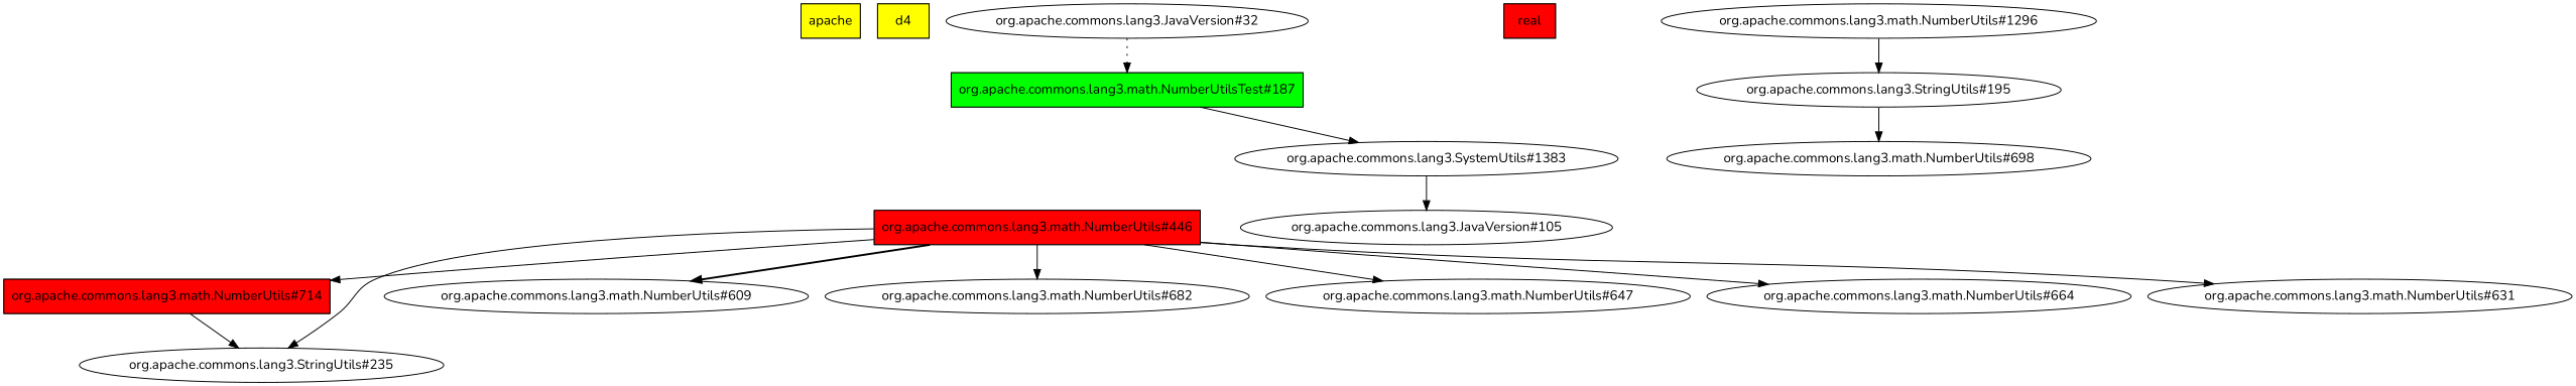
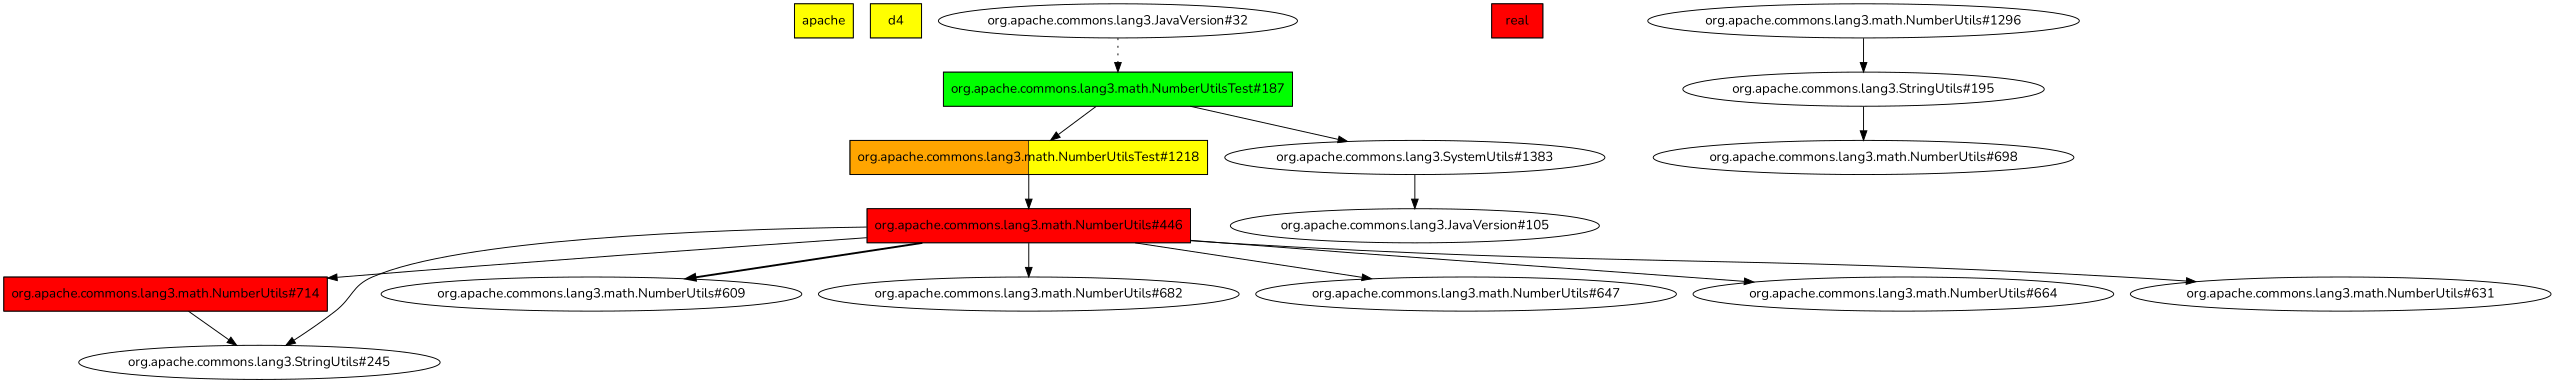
  digraph {
    fontname=Nunito
    node [fontname=Nunito]
    edge [fontname=Nunito]
    n1 [fillcolor=yellow label=apache shape=box style=striped]
    d4 [fillcolor=yellow shape=box style=striped]
    "org.apache.commons.lang3.math.NumberUtilsTest#187" [fillcolor=green shape=box style=striped]
+   "org.apache.commons.lang3.math.NumberUtilsTest#1218" [fillcolor="orange:yellow" shape=box style=striped]
    "org.apache.commons.lang3.SystemUtils#1383"
    "org.apache.commons.lang3.math.NumberUtils#446" [fillcolor=red shape=box style=striped]
    "org.apache.commons.lang3.math.NumberUtils#714" [fillcolor=red shape=box style=striped]
-   "org.apache.commons.lang3.StringUtils#235"
+   "org.apache.commons.lang3.StringUtils#235" [label="org.apache.commons.lang3.StringUtils#245"]
    "org.apache.commons.lang3.math.NumberUtils#609"
    "org.apache.commons.lang3.math.NumberUtils#682"
    "org.apache.commons.lang3.math.NumberUtils#647"
    "org.apache.commons.lang3.math.NumberUtils#664"
    "org.apache.commons.lang3.math.NumberUtils#631"
    "org.apache.commons.lang3.JavaVersion#105"
    real [fillcolor=red shape=box style=striped]
    "org.apache.commons.lang3.math.NumberUtils#1296"
    "org.apache.commons.lang3.StringUtils#195"
    "org.apache.commons.lang3.JavaVersion#32"
    "org.apache.commons.lang3.math.NumberUtils#698"
+   "org.apache.commons.lang3.math.NumberUtilsTest#187" -> "org.apache.commons.lang3.math.NumberUtilsTest#1218"
    "org.apache.commons.lang3.math.NumberUtilsTest#187" -> "org.apache.commons.lang3.SystemUtils#1383"
+   "org.apache.commons.lang3.math.NumberUtilsTest#1218" -> "org.apache.commons.lang3.math.NumberUtils#446"
    "org.apache.commons.lang3.SystemUtils#1383" -> "org.apache.commons.lang3.JavaVersion#105"
    "org.apache.commons.lang3.math.NumberUtils#446" -> "org.apache.commons.lang3.math.NumberUtils#714"
    "org.apache.commons.lang3.math.NumberUtils#446" -> "org.apache.commons.lang3.StringUtils#235"
    "org.apache.commons.lang3.math.NumberUtils#446" -> "org.apache.commons.lang3.math.NumberUtils#609" [style=bold]
    "org.apache.commons.lang3.math.NumberUtils#446" -> "org.apache.commons.lang3.math.NumberUtils#682"
    "org.apache.commons.lang3.math.NumberUtils#446" -> "org.apache.commons.lang3.math.NumberUtils#647"
    "org.apache.commons.lang3.math.NumberUtils#446" -> "org.apache.commons.lang3.math.NumberUtils#664"
    "org.apache.commons.lang3.math.NumberUtils#446" -> "org.apache.commons.lang3.math.NumberUtils#631"
    "org.apache.commons.lang3.math.NumberUtils#714" -> "org.apache.commons.lang3.StringUtils#235"
    "org.apache.commons.lang3.math.NumberUtils#1296" -> "org.apache.commons.lang3.StringUtils#195"
    "org.apache.commons.lang3.StringUtils#195" -> "org.apache.commons.lang3.math.NumberUtils#698"
    "org.apache.commons.lang3.JavaVersion#32" -> "org.apache.commons.lang3.math.NumberUtilsTest#187" [style=dotted]
  }
